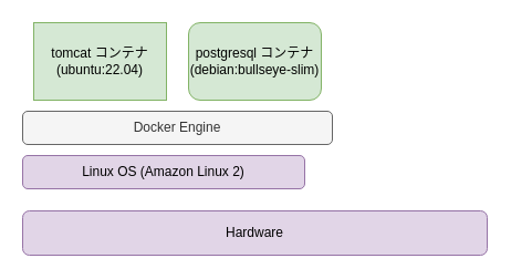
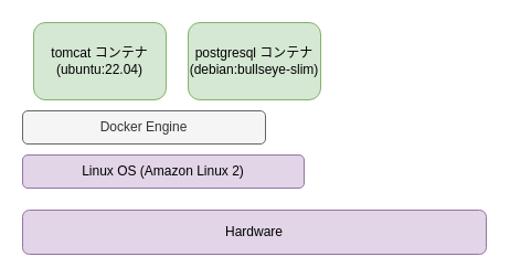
  <mxCell id="0" />
  <mxCell id="1" parent="0" />
  <mxCell id="2" value="Hardware" style="rounded=1;whiteSpace=wrap;html=1;fillColor=#e1d5e7;strokeColor=#9673a6;" vertex="1" parent="1"><mxGeometry x="20" y="190" width="420" height="40" as="geometry" /></mxCell>
  <mxCell id="3" value="Linux OS (Amazon Linux 2)" style="rounded=1;whiteSpace=wrap;html=1;fillColor=#e1d5e7;strokeColor=#9673a6;" vertex="1" parent="1"><mxGeometry x="20" y="140" width="255" height="30" as="geometry" /></mxCell>
- <mxCell id="4" value="Docker Engine" style="rounded=1;whiteSpace=wrap;html=1;fillColor=#f5f5f5;fontColor=#333333;strokeColor=#666666;" vertex="1" parent="1"><mxGeometry x="20" y="100" width="280" height="30" as="geometry" /></mxCell>
- <mxCell id="5" value="tomcat コンテナ&lt;br&gt;(ubuntu:22.04)" style="whiteSpace=wrap;html=1;fillColor=#d5e8d4;strokeColor=#82b366;rounded=0;" vertex="1" parent="1"><mxGeometry x="30" y="20" width="120" height="70" as="geometry" /></mxCell>
+ <mxCell id="4" value="Docker Engine" style="rounded=1;whiteSpace=wrap;html=1;fillColor=#f5f5f5;fontColor=#333333;strokeColor=#666666;" vertex="1" parent="1"><mxGeometry x="20" y="100" width="220" height="30" as="geometry" /></mxCell>
+ <mxCell id="5" value="tomcat コンテナ&lt;br&gt;(ubuntu:22.04)" style="rounded=1;whiteSpace=wrap;html=1;fillColor=#d5e8d4;strokeColor=#82b366;" vertex="1" parent="1"><mxGeometry x="30" y="20" width="120" height="70" as="geometry" /></mxCell>
  <mxCell id="6" value="postgresql コンテナ&lt;br&gt;(debian:bullseye-slim)" style="rounded=1;whiteSpace=wrap;html=1;fillColor=#d5e8d4;strokeColor=#82b366;" vertex="1" parent="1"><mxGeometry x="170" y="20" width="120" height="70" as="geometry" /></mxCell>
